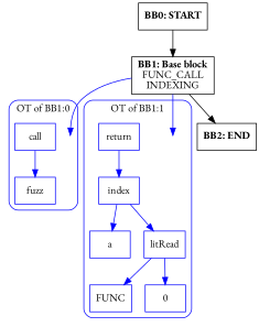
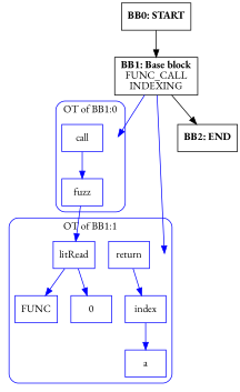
  digraph {
    compound=true
    fontname="EB Garamond"
    splines=true
    node [fontname="EB Garamond" shape=rectangle color=blue]
    edge [color=blue fontname="EB Garamond"]
    entry0 [shape=point style=invis color=""]
    n2 [label=call]
    n3 [label=fuzz]
    entry1 [shape=point style=invis color=""]
    n5 [label=return]
    n6 [label=index]
    n7 [label=a]
    n8 [label=litRead]
    n9 [label=FUNC]
    n10 [label=0]
    n11 [label=<<B>BB2: END</B><BR ALIGN="CENTER"/>> color=""]
    n12 [label=<<B>BB1: Base block</B><BR ALIGN="CENTER"/>FUNC_CALL<BR ALIGN="CENTER"/>INDEXING<BR ALIGN="CENTER"/>> color=""]
    n13 [label=<<B>BB0: START</B><BR ALIGN="CENTER"/>> color=""]
    subgraph cluster_1 {
      color=blue
      label="OT of BB1:0"
      style=rounded
      entry0
      n2
      n3
    }
    subgraph cluster_2 {
      color=blue
      label="OT of BB1:1"
      style=rounded
      entry1
      n5
      n6
      n7
      n8
      n9
      n10
    }
    n2 -> n3
    n5 -> n6
    n6 -> n7
-   n6 -> n8
+   n3 -> n8
    n8 -> n9
    n8 -> n10
    n12 -> entry0
    n12 -> entry1
    n12 -> n11 [color=""]
    n13 -> n12 [color=""]
  }
